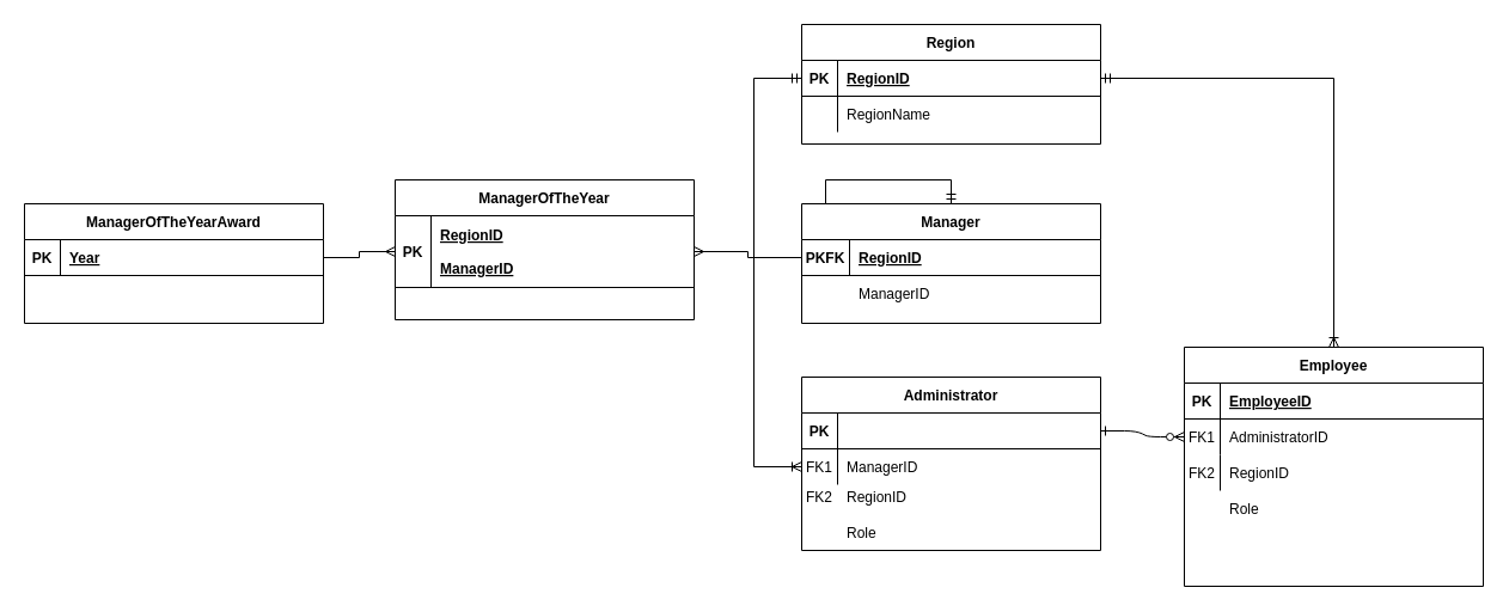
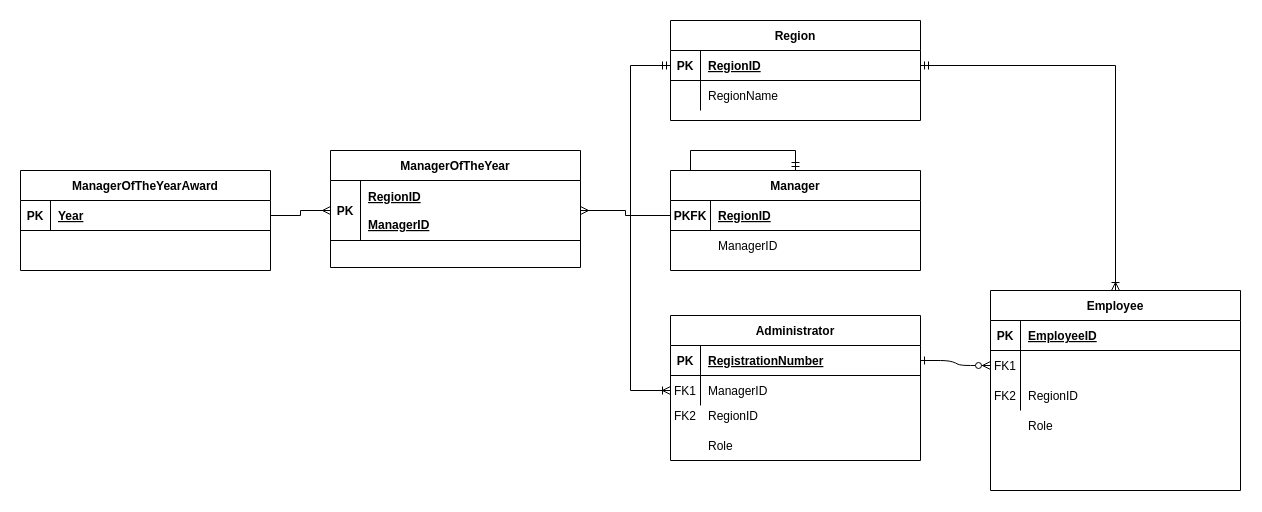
  <mxCell id="0" />
  <mxCell id="1" parent="0" />
  <mxCell id="2" value="" style="edgeStyle=entityRelationEdgeStyle;endArrow=ERzeroToMany;startArrow=ERone;endFill=1;startFill=0;" parent="1" source="14" target="7" edge="1"><mxGeometry width="100" height="100" relative="1" as="geometry"><mxPoint x="890" y="900" as="sourcePoint" /><mxPoint x="990" y="800" as="targetPoint" /></mxGeometry></mxCell>
  <mxCell id="3" value="Employee" style="shape=table;startSize=30;container=1;collapsible=1;childLayout=tableLayout;fixedRows=1;rowLines=0;fontStyle=1;align=center;resizeLast=1;" parent="1" vertex="1"><mxGeometry x="990" y="290" width="250" height="200" as="geometry" /></mxCell>
  <mxCell id="4" value="" style="shape=partialRectangle;collapsible=0;dropTarget=0;pointerEvents=0;fillColor=none;points=[[0,0.5],[1,0.5]];portConstraint=eastwest;top=0;left=0;right=0;bottom=1;" parent="3" vertex="1"><mxGeometry y="30" width="250" height="30" as="geometry" /></mxCell>
  <mxCell id="5" value="PK" style="shape=partialRectangle;overflow=hidden;connectable=0;fillColor=none;top=0;left=0;bottom=0;right=0;fontStyle=1;" parent="4" vertex="1"><mxGeometry width="30" height="30" as="geometry" /></mxCell>
  <mxCell id="6" value="EmployeeID" style="shape=partialRectangle;overflow=hidden;connectable=0;fillColor=none;top=0;left=0;bottom=0;right=0;align=left;spacingLeft=6;fontStyle=5;" parent="4" vertex="1"><mxGeometry x="30" width="220" height="30" as="geometry" /></mxCell>
  <mxCell id="7" value="" style="shape=partialRectangle;collapsible=0;dropTarget=0;pointerEvents=0;fillColor=none;points=[[0,0.5],[1,0.5]];portConstraint=eastwest;top=0;left=0;right=0;bottom=0;" parent="3" vertex="1"><mxGeometry y="60" width="250" height="30" as="geometry" /></mxCell>
  <mxCell id="8" value="FK1" style="shape=partialRectangle;overflow=hidden;connectable=0;fillColor=none;top=0;left=0;bottom=0;right=0;" parent="7" vertex="1"><mxGeometry width="30" height="30" as="geometry" /></mxCell>
- <mxCell id="9" value="AdministratorID" style="shape=partialRectangle;overflow=hidden;connectable=0;fillColor=none;top=0;left=0;bottom=0;right=0;align=left;spacingLeft=6;" parent="7" vertex="1"><mxGeometry x="30" width="220" height="30" as="geometry" /></mxCell>
  <mxCell id="10" value="" style="shape=partialRectangle;collapsible=0;dropTarget=0;pointerEvents=0;fillColor=none;points=[[0,0.5],[1,0.5]];portConstraint=eastwest;top=0;left=0;right=0;bottom=0;" parent="3" vertex="1"><mxGeometry y="90" width="250" height="30" as="geometry" /></mxCell>
  <mxCell id="11" value="FK2" style="shape=partialRectangle;overflow=hidden;connectable=0;fillColor=none;top=0;left=0;bottom=0;right=0;" parent="10" vertex="1"><mxGeometry width="30" height="30" as="geometry" /></mxCell>
  <mxCell id="12" value="RegionID" style="shape=partialRectangle;overflow=hidden;connectable=0;fillColor=none;top=0;left=0;bottom=0;right=0;align=left;spacingLeft=6;" parent="10" vertex="1"><mxGeometry x="30" width="220" height="30" as="geometry" /></mxCell>
  <mxCell id="13" value="Administrator" style="shape=table;startSize=30;container=1;collapsible=1;childLayout=tableLayout;fixedRows=1;rowLines=0;fontStyle=1;align=center;resizeLast=1;" parent="1" vertex="1"><mxGeometry x="670" y="315" width="250" height="145" as="geometry" /></mxCell>
  <mxCell id="14" value="" style="shape=partialRectangle;collapsible=0;dropTarget=0;pointerEvents=0;fillColor=none;points=[[0,0.5],[1,0.5]];portConstraint=eastwest;top=0;left=0;right=0;bottom=1;" parent="13" vertex="1"><mxGeometry y="30" width="250" height="30" as="geometry" /></mxCell>
  <mxCell id="15" value="PK" style="shape=partialRectangle;overflow=hidden;connectable=0;fillColor=none;top=0;left=0;bottom=0;right=0;fontStyle=1;" parent="14" vertex="1"><mxGeometry width="30" height="30" as="geometry" /></mxCell>
+ <mxCell id="16" value="RegistrationNumber" style="shape=partialRectangle;overflow=hidden;connectable=0;fillColor=none;top=0;left=0;bottom=0;right=0;align=left;spacingLeft=6;fontStyle=5;" parent="14" vertex="1"><mxGeometry x="30" width="220" height="30" as="geometry" /></mxCell>
  <mxCell id="17" value="" style="shape=partialRectangle;collapsible=0;dropTarget=0;pointerEvents=0;fillColor=none;points=[[0,0.5],[1,0.5]];portConstraint=eastwest;top=0;left=0;right=0;bottom=0;" parent="13" vertex="1"><mxGeometry y="60" width="250" height="30" as="geometry" /></mxCell>
  <mxCell id="18" value="FK1" style="shape=partialRectangle;overflow=hidden;connectable=0;fillColor=none;top=0;left=0;bottom=0;right=0;" parent="17" vertex="1"><mxGeometry width="30" height="30" as="geometry" /></mxCell>
  <mxCell id="19" value="ManagerID" style="shape=partialRectangle;overflow=hidden;connectable=0;fillColor=none;top=0;left=0;bottom=0;right=0;align=left;spacingLeft=6;" parent="17" vertex="1"><mxGeometry x="30" width="220" height="30" as="geometry" /></mxCell>
  <mxCell id="20" value="Region" style="shape=table;startSize=30;container=1;collapsible=1;childLayout=tableLayout;fixedRows=1;rowLines=0;fontStyle=1;align=center;resizeLast=1;" vertex="1" parent="1"><mxGeometry x="670" y="20" width="250" height="100" as="geometry" /></mxCell>
  <mxCell id="21" value="" style="shape=partialRectangle;collapsible=0;dropTarget=0;pointerEvents=0;fillColor=none;points=[[0,0.5],[1,0.5]];portConstraint=eastwest;top=0;left=0;right=0;bottom=1;" vertex="1" parent="20"><mxGeometry y="30" width="250" height="30" as="geometry" /></mxCell>
  <mxCell id="22" value="PK" style="shape=partialRectangle;overflow=hidden;connectable=0;fillColor=none;top=0;left=0;bottom=0;right=0;fontStyle=1;" vertex="1" parent="21"><mxGeometry width="30" height="30" as="geometry" /></mxCell>
  <mxCell id="23" value="RegionID" style="shape=partialRectangle;overflow=hidden;connectable=0;fillColor=none;top=0;left=0;bottom=0;right=0;align=left;spacingLeft=6;fontStyle=5;" vertex="1" parent="21"><mxGeometry x="30" width="220" height="30" as="geometry" /></mxCell>
  <mxCell id="24" value="" style="shape=partialRectangle;collapsible=0;dropTarget=0;pointerEvents=0;fillColor=none;points=[[0,0.5],[1,0.5]];portConstraint=eastwest;top=0;left=0;right=0;bottom=0;" vertex="1" parent="20"><mxGeometry y="60" width="250" height="30" as="geometry" /></mxCell>
  <mxCell id="25" value="" style="shape=partialRectangle;overflow=hidden;connectable=0;fillColor=none;top=0;left=0;bottom=0;right=0;" vertex="1" parent="24"><mxGeometry width="30" height="30" as="geometry" /></mxCell>
  <mxCell id="26" value="RegionName" style="shape=partialRectangle;overflow=hidden;connectable=0;fillColor=none;top=0;left=0;bottom=0;right=0;align=left;spacingLeft=6;" vertex="1" parent="24"><mxGeometry x="30" width="220" height="30" as="geometry" /></mxCell>
  <mxCell id="27" style="edgeStyle=orthogonalEdgeStyle;rounded=0;orthogonalLoop=1;jettySize=auto;html=1;startArrow=ERmandOne;startFill=0;endArrow=ERoneToMany;endFill=0;" edge="1" parent="1" source="40" target="42"><mxGeometry relative="1" as="geometry" /></mxCell>
  <mxCell id="28" style="edgeStyle=orthogonalEdgeStyle;rounded=0;orthogonalLoop=1;jettySize=auto;html=1;entryX=0.5;entryY=0;entryDx=0;entryDy=0;startArrow=ERmandOne;startFill=0;endArrow=ERoneToMany;endFill=0;" edge="1" parent="1" source="21" target="3"><mxGeometry relative="1" as="geometry" /></mxCell>
  <mxCell id="29" value="Role" style="shape=partialRectangle;overflow=hidden;connectable=0;fillColor=none;top=0;left=0;bottom=0;right=0;align=left;spacingLeft=6;" vertex="1" parent="1"><mxGeometry x="700" y="430" width="220" height="30" as="geometry" /></mxCell>
  <mxCell id="30" value="Role" style="shape=partialRectangle;overflow=hidden;connectable=0;fillColor=none;top=0;left=0;bottom=0;right=0;align=left;spacingLeft=6;" vertex="1" parent="1"><mxGeometry x="1020" y="410" width="220" height="30" as="geometry" /></mxCell>
  <mxCell id="31" style="edgeStyle=orthogonalEdgeStyle;rounded=0;orthogonalLoop=1;jettySize=auto;html=1;entryX=0;entryY=0.5;entryDx=0;entryDy=0;startArrow=ERmandOne;startFill=0;endArrow=ERoneToMany;endFill=0;" edge="1" parent="1" source="21" target="17"><mxGeometry relative="1" as="geometry"><Array as="points"><mxPoint x="630" y="65" /><mxPoint x="630" y="390" /></Array></mxGeometry></mxCell>
  <mxCell id="32" value="FK2" style="shape=partialRectangle;overflow=hidden;connectable=0;fillColor=none;top=0;left=0;bottom=0;right=0;" vertex="1" parent="1"><mxGeometry x="670" y="400" width="30" height="30" as="geometry" /></mxCell>
  <mxCell id="33" value="RegionID" style="shape=partialRectangle;overflow=hidden;connectable=0;fillColor=none;top=0;left=0;bottom=0;right=0;align=left;spacingLeft=6;" vertex="1" parent="1"><mxGeometry x="700" y="400" width="220" height="30" as="geometry" /></mxCell>
  <mxCell id="34" value="" style="group" vertex="1" connectable="0" parent="1"><mxGeometry x="330" y="150" width="250" height="90" as="geometry" /></mxCell>
  <mxCell id="35" value="ManagerOfTheYear" style="shape=table;startSize=30;container=1;collapsible=1;childLayout=tableLayout;fixedRows=1;rowLines=0;fontStyle=1;align=center;resizeLast=1;" vertex="1" parent="34"><mxGeometry width="250" height="117" as="geometry" /></mxCell>
  <mxCell id="36" value="" style="shape=partialRectangle;collapsible=0;dropTarget=0;pointerEvents=0;fillColor=none;points=[[0,0.5],[1,0.5]];portConstraint=eastwest;top=0;left=0;right=0;bottom=1;" vertex="1" parent="35"><mxGeometry y="30" width="250" height="60" as="geometry" /></mxCell>
  <mxCell id="37" value="PK" style="shape=partialRectangle;overflow=hidden;connectable=0;fillColor=none;top=0;left=0;bottom=0;right=0;fontStyle=1;" vertex="1" parent="36"><mxGeometry width="30" height="60" as="geometry" /></mxCell>
  <mxCell id="38" value="RegionID&#10;&#10;ManagerID" style="shape=partialRectangle;overflow=hidden;connectable=0;fillColor=none;top=0;left=0;bottom=0;right=0;align=left;spacingLeft=6;fontStyle=5;" vertex="1" parent="36"><mxGeometry x="30" width="220" height="60" as="geometry" /></mxCell>
  <mxCell id="39" value="" style="group" vertex="1" connectable="0" parent="1"><mxGeometry x="670" y="170" width="250" height="100" as="geometry" /></mxCell>
  <mxCell id="40" value="Manager" style="shape=table;startSize=30;container=1;collapsible=1;childLayout=tableLayout;fixedRows=1;rowLines=0;fontStyle=1;align=center;resizeLast=1;" vertex="1" parent="39"><mxGeometry width="250" height="100" as="geometry" /></mxCell>
  <mxCell id="41" value="" style="shape=partialRectangle;collapsible=0;dropTarget=0;pointerEvents=0;fillColor=none;points=[[0,0.5],[1,0.5]];portConstraint=eastwest;top=0;left=0;right=0;bottom=1;" vertex="1" parent="40"><mxGeometry y="30" width="250" height="30" as="geometry" /></mxCell>
  <mxCell id="42" value="PKFK" style="shape=partialRectangle;overflow=hidden;connectable=0;fillColor=none;top=0;left=0;bottom=0;right=0;fontStyle=1;" vertex="1" parent="41"><mxGeometry width="40" height="30" as="geometry" /></mxCell>
  <mxCell id="43" value="RegionID" style="shape=partialRectangle;overflow=hidden;connectable=0;fillColor=none;top=0;left=0;bottom=0;right=0;align=left;spacingLeft=6;fontStyle=5;" vertex="1" parent="41"><mxGeometry x="40" width="210" height="30" as="geometry" /></mxCell>
  <mxCell id="44" value="ManagerID" style="shape=partialRectangle;overflow=hidden;connectable=0;fillColor=none;top=0;left=0;bottom=0;right=0;align=left;spacingLeft=6;" vertex="1" parent="39"><mxGeometry x="40" y="60" width="210" height="30" as="geometry" /></mxCell>
  <mxCell id="45" value="" style="shape=partialRectangle;overflow=hidden;connectable=0;fillColor=none;top=0;left=0;bottom=0;right=0;" vertex="1" parent="39"><mxGeometry x="10" y="60" width="30" height="30" as="geometry" /></mxCell>
  <mxCell id="46" value="" style="group" vertex="1" connectable="0" parent="1"><mxGeometry x="20" y="170" width="250" height="100" as="geometry" /></mxCell>
  <mxCell id="47" value="ManagerOfTheYearAward" style="shape=table;startSize=30;container=1;collapsible=1;childLayout=tableLayout;fixedRows=1;rowLines=0;fontStyle=1;align=center;resizeLast=1;" vertex="1" parent="46"><mxGeometry width="250" height="100" as="geometry" /></mxCell>
  <mxCell id="48" value="" style="shape=partialRectangle;collapsible=0;dropTarget=0;pointerEvents=0;fillColor=none;points=[[0,0.5],[1,0.5]];portConstraint=eastwest;top=0;left=0;right=0;bottom=1;" vertex="1" parent="47"><mxGeometry y="30" width="250" height="30" as="geometry" /></mxCell>
  <mxCell id="49" value="PK" style="shape=partialRectangle;overflow=hidden;connectable=0;fillColor=none;top=0;left=0;bottom=0;right=0;fontStyle=1;" vertex="1" parent="48"><mxGeometry width="30" height="30" as="geometry" /></mxCell>
  <mxCell id="50" value="Year" style="shape=partialRectangle;overflow=hidden;connectable=0;fillColor=none;top=0;left=0;bottom=0;right=0;align=left;spacingLeft=6;fontStyle=5;" vertex="1" parent="48"><mxGeometry x="30" width="220" height="30" as="geometry" /></mxCell>
  <mxCell id="51" style="edgeStyle=orthogonalEdgeStyle;rounded=0;orthogonalLoop=1;jettySize=auto;html=1;entryX=0;entryY=0.5;entryDx=0;entryDy=0;startArrow=ERmany;startFill=0;endArrow=none;endFill=0;" edge="1" parent="1" source="36" target="41"><mxGeometry relative="1" as="geometry" /></mxCell>
  <mxCell id="52" style="edgeStyle=orthogonalEdgeStyle;rounded=0;orthogonalLoop=1;jettySize=auto;html=1;entryX=1;entryY=0.5;entryDx=0;entryDy=0;startArrow=ERmany;startFill=0;endArrow=none;endFill=0;" edge="1" parent="1" source="36" target="48"><mxGeometry relative="1" as="geometry" /></mxCell>
